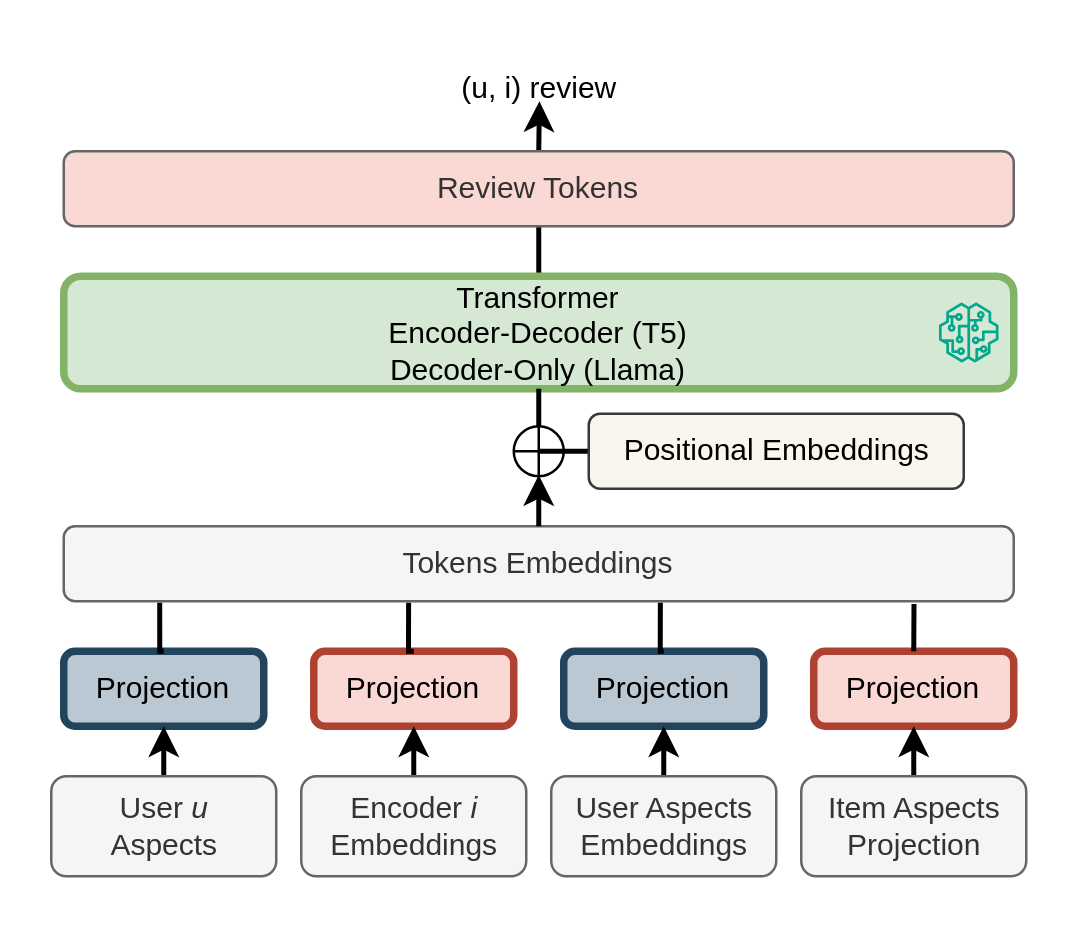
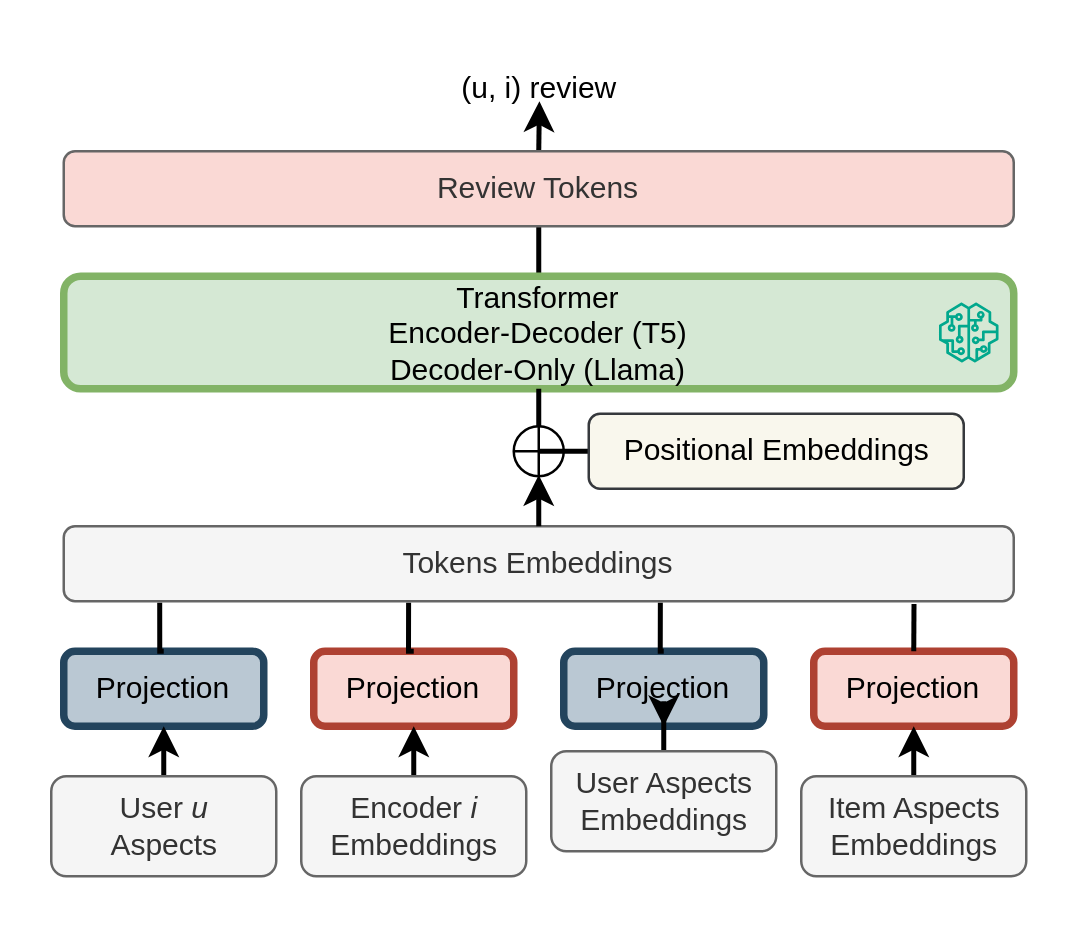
  <mxCell id="0" />
  <mxCell id="1" parent="0" />
  <mxCell id="2" value="Projection" style="rounded=1;whiteSpace=wrap;html=1;fillColor=#bac8d3;strokeColor=#23445d;strokeWidth=3;" vertex="1" parent="1"><mxGeometry x="25" y="260" width="80" height="30" as="geometry" /></mxCell>
  <mxCell id="3" value="Projection" style="rounded=1;whiteSpace=wrap;html=1;fillColor=#fad9d5;strokeColor=#ae4132;strokeWidth=3;" vertex="1" parent="1"><mxGeometry x="125" y="260" width="80" height="30" as="geometry" /></mxCell>
  <mxCell id="4" value="Projection" style="rounded=1;whiteSpace=wrap;html=1;fillColor=#bac8d3;strokeColor=#23445d;strokeWidth=3;" vertex="1" parent="1"><mxGeometry x="225" y="260" width="80" height="30" as="geometry" /></mxCell>
  <mxCell id="5" value="Projection" style="rounded=1;whiteSpace=wrap;html=1;fillColor=#fad9d5;strokeColor=#ae4132;strokeWidth=3;" vertex="1" parent="1"><mxGeometry x="325" y="260" width="80" height="30" as="geometry" /></mxCell>
  <mxCell id="6" style="edgeStyle=orthogonalEdgeStyle;rounded=0;orthogonalLoop=1;jettySize=auto;html=1;strokeWidth=2;" edge="1" parent="1" source="7"><mxGeometry relative="1" as="geometry"><mxPoint x="65" y="290" as="targetPoint" /></mxGeometry></mxCell>
  <mxCell id="7" value="User &lt;i&gt;u&lt;/i&gt;&lt;div&gt;Aspects&lt;/div&gt;" style="text;html=1;align=center;verticalAlign=middle;resizable=0;points=[];autosize=1;rounded=1;fillColor=#f5f5f5;fontColor=#333333;strokeColor=#666666;" vertex="1" parent="1"><mxGeometry x="20" y="310" width="90" height="40" as="geometry" /></mxCell>
  <mxCell id="8" style="edgeStyle=orthogonalEdgeStyle;rounded=0;orthogonalLoop=1;jettySize=auto;html=1;strokeWidth=2;" edge="1" parent="1" source="9"><mxGeometry relative="1" as="geometry"><mxPoint x="165" y="290" as="targetPoint" /></mxGeometry></mxCell>
  <mxCell id="9" value="Encoder &lt;i&gt;i&lt;/i&gt;&lt;div&gt;Embeddings&lt;/div&gt;" style="text;html=1;align=center;verticalAlign=middle;resizable=0;points=[];autosize=1;rounded=1;fillColor=#f5f5f5;fontColor=#333333;strokeColor=#666666;" vertex="1" parent="1"><mxGeometry x="120" y="310" width="90" height="40" as="geometry" /></mxCell>
  <mxCell id="10" style="edgeStyle=orthogonalEdgeStyle;rounded=0;orthogonalLoop=1;jettySize=auto;html=1;strokeWidth=2;" edge="1" parent="1" source="11"><mxGeometry relative="1" as="geometry"><mxPoint x="265" y="290" as="targetPoint" /></mxGeometry></mxCell>
- <mxCell id="11" value="User Aspects&lt;div&gt;Embeddings&lt;/div&gt;" style="text;html=1;align=center;verticalAlign=middle;resizable=0;points=[];autosize=1;rounded=1;fillColor=#f5f5f5;fontColor=#333333;strokeColor=#666666;" vertex="1" parent="1"><mxGeometry x="220" y="310" width="90" height="40" as="geometry" /></mxCell>
+ <mxCell id="11" value="User Aspects&lt;div&gt;Embeddings&lt;/div&gt;" style="text;html=1;align=center;verticalAlign=middle;resizable=0;points=[];autosize=1;rounded=1;fillColor=#f5f5f5;fontColor=#333333;strokeColor=#666666;" vertex="1" parent="1"><mxGeometry x="220" y="300" width="90" height="40" as="geometry" /></mxCell>
  <mxCell id="12" style="edgeStyle=orthogonalEdgeStyle;rounded=0;orthogonalLoop=1;jettySize=auto;html=1;strokeWidth=2;" edge="1" parent="1" source="13"><mxGeometry relative="1" as="geometry"><mxPoint x="365" y="290" as="targetPoint" /></mxGeometry></mxCell>
- <mxCell id="13" value="Item Aspects&lt;div&gt;Projection&lt;/div&gt;" style="text;html=1;align=center;verticalAlign=middle;resizable=0;points=[];autosize=1;rounded=1;fillColor=#f5f5f5;fontColor=#333333;strokeColor=#666666;" vertex="1" parent="1"><mxGeometry x="320" y="310" width="90" height="40" as="geometry" /></mxCell>
+ <mxCell id="13" value="Item Aspects&lt;div&gt;Embeddings&lt;/div&gt;" style="text;html=1;align=center;verticalAlign=middle;resizable=0;points=[];autosize=1;rounded=1;fillColor=#f5f5f5;fontColor=#333333;strokeColor=#666666;" vertex="1" parent="1"><mxGeometry x="320" y="310" width="90" height="40" as="geometry" /></mxCell>
  <mxCell id="14" value="&lt;span style=&quot;text-wrap: nowrap;&quot;&gt;Tokens&amp;nbsp;&lt;/span&gt;&lt;span style=&quot;text-wrap: nowrap; background-color: initial;&quot;&gt;Embeddings&lt;/span&gt;" style="rounded=1;whiteSpace=wrap;html=1;fillColor=#f5f5f5;strokeColor=#666666;strokeWidth=1;fontColor=#333333;" vertex="1" parent="1"><mxGeometry x="25" y="210" width="380" height="30" as="geometry" /></mxCell>
  <mxCell id="15" style="edgeStyle=orthogonalEdgeStyle;rounded=0;orthogonalLoop=1;jettySize=auto;html=1;exitX=0.5;exitY=0;exitDx=0;exitDy=0;entryX=0.101;entryY=1.019;entryDx=0;entryDy=0;entryPerimeter=0;endArrow=none;endFill=0;strokeWidth=2;" edge="1" parent="1" source="2" target="14"><mxGeometry relative="1" as="geometry" /></mxCell>
  <mxCell id="16" style="edgeStyle=orthogonalEdgeStyle;rounded=0;orthogonalLoop=1;jettySize=auto;html=1;exitX=0.5;exitY=0;exitDx=0;exitDy=0;entryX=0.363;entryY=1.019;entryDx=0;entryDy=0;entryPerimeter=0;endArrow=none;endFill=0;strokeWidth=2;" edge="1" parent="1" source="3" target="14"><mxGeometry relative="1" as="geometry" /></mxCell>
  <mxCell id="17" style="edgeStyle=orthogonalEdgeStyle;rounded=0;orthogonalLoop=1;jettySize=auto;html=1;exitX=0.5;exitY=0;exitDx=0;exitDy=0;entryX=0.628;entryY=1.019;entryDx=0;entryDy=0;entryPerimeter=0;endArrow=none;endFill=0;strokeWidth=2;" edge="1" parent="1" source="4" target="14"><mxGeometry relative="1" as="geometry" /></mxCell>
  <mxCell id="18" style="edgeStyle=orthogonalEdgeStyle;rounded=0;orthogonalLoop=1;jettySize=auto;html=1;exitX=0.5;exitY=0;exitDx=0;exitDy=0;entryX=0.895;entryY=1.037;entryDx=0;entryDy=0;entryPerimeter=0;endArrow=none;endFill=0;strokeWidth=2;" edge="1" parent="1" source="5" target="14"><mxGeometry relative="1" as="geometry" /></mxCell>
  <mxCell id="19" style="edgeStyle=orthogonalEdgeStyle;rounded=0;orthogonalLoop=1;jettySize=auto;html=1;exitX=0.5;exitY=0;exitDx=0;exitDy=0;entryX=0.5;entryY=0.876;entryDx=0;entryDy=0;entryPerimeter=0;strokeWidth=2;" edge="1" parent="1" source="14"><mxGeometry relative="1" as="geometry"><mxPoint x="215" y="189.54" as="targetPoint" /></mxGeometry></mxCell>
  <mxCell id="20" style="edgeStyle=orthogonalEdgeStyle;rounded=0;orthogonalLoop=1;jettySize=auto;html=1;exitX=0.5;exitY=0;exitDx=0;exitDy=0;strokeWidth=2;endArrow=none;endFill=0;" edge="1" parent="1" source="21"><mxGeometry relative="1" as="geometry"><mxPoint x="215" y="90" as="targetPoint" /></mxGeometry></mxCell>
  <mxCell id="21" value="Transformer&lt;div&gt;Encoder-Decoder (T5)&lt;/div&gt;&lt;div&gt;Decoder-Only (Llama)&lt;/div&gt;" style="rounded=1;whiteSpace=wrap;html=1;fillColor=#d5e8d4;strokeColor=#82b366;strokeWidth=3;" vertex="1" parent="1"><mxGeometry x="25" y="110" width="380" height="45" as="geometry" /></mxCell>
  <mxCell id="22" value="" style="shape=orEllipse;perimeter=ellipsePerimeter;whiteSpace=wrap;html=1;backgroundOutline=1;strokeWidth=1;" vertex="1" parent="1"><mxGeometry x="205" y="170" width="20" height="20" as="geometry" /></mxCell>
  <mxCell id="23" style="edgeStyle=orthogonalEdgeStyle;rounded=0;orthogonalLoop=1;jettySize=auto;html=1;entryX=1;entryY=0.5;entryDx=0;entryDy=0;strokeWidth=2;endArrow=none;endFill=0;" edge="1" parent="1" source="24" target="22"><mxGeometry relative="1" as="geometry" /></mxCell>
  <mxCell id="24" value="Positional&amp;nbsp;&lt;span style=&quot;background-color: initial;&quot;&gt;Embeddings&lt;/span&gt;" style="text;html=1;align=center;verticalAlign=middle;resizable=0;points=[];autosize=1;fillColor=#f9f7ed;strokeColor=#36393d;rounded=1;" vertex="1" parent="1"><mxGeometry x="235" y="165" width="150" height="30" as="geometry" /></mxCell>
  <mxCell id="25" style="edgeStyle=orthogonalEdgeStyle;rounded=0;orthogonalLoop=1;jettySize=auto;html=1;exitX=0.5;exitY=0;exitDx=0;exitDy=0;endArrow=none;endFill=0;strokeWidth=2;entryX=0.5;entryY=1;entryDx=0;entryDy=0;" edge="1" parent="1" source="22" target="21"><mxGeometry relative="1" as="geometry"><mxPoint x="215" y="160" as="targetPoint" /></mxGeometry></mxCell>
  <mxCell id="26" value="(u, i) review" style="text;html=1;align=center;verticalAlign=middle;resizable=0;points=[];autosize=1;strokeColor=none;fillColor=none;" vertex="1" parent="1"><mxGeometry x="170" y="20" width="90" height="30" as="geometry" /></mxCell>
  <mxCell id="27" value="" style="sketch=0;outlineConnect=0;fontColor=#232F3E;gradientColor=none;fillColor=#01A88D;strokeColor=none;dashed=0;verticalLabelPosition=bottom;verticalAlign=top;align=center;html=1;fontSize=12;fontStyle=0;aspect=fixed;pointerEvents=1;shape=mxgraph.aws4.sagemaker_model;" vertex="1" parent="1"><mxGeometry x="375" y="120.5" width="24" height="24" as="geometry" /></mxCell>
  <mxCell id="28" style="edgeStyle=orthogonalEdgeStyle;rounded=0;orthogonalLoop=1;jettySize=auto;html=1;exitX=0.5;exitY=0;exitDx=0;exitDy=0;strokeWidth=2;" edge="1" parent="1" source="29"><mxGeometry relative="1" as="geometry"><mxPoint x="215.273" y="40" as="targetPoint" /></mxGeometry></mxCell>
  <mxCell id="29" value="&lt;span style=&quot;text-wrap: nowrap;&quot;&gt;Review Tokens&lt;/span&gt;" style="rounded=1;whiteSpace=wrap;html=1;fillColor=#fad9d5;strokeColor=#666666;strokeWidth=1;fontColor=#333333;" vertex="1" parent="1"><mxGeometry x="25" y="60" width="380" height="30" as="geometry" /></mxCell>
